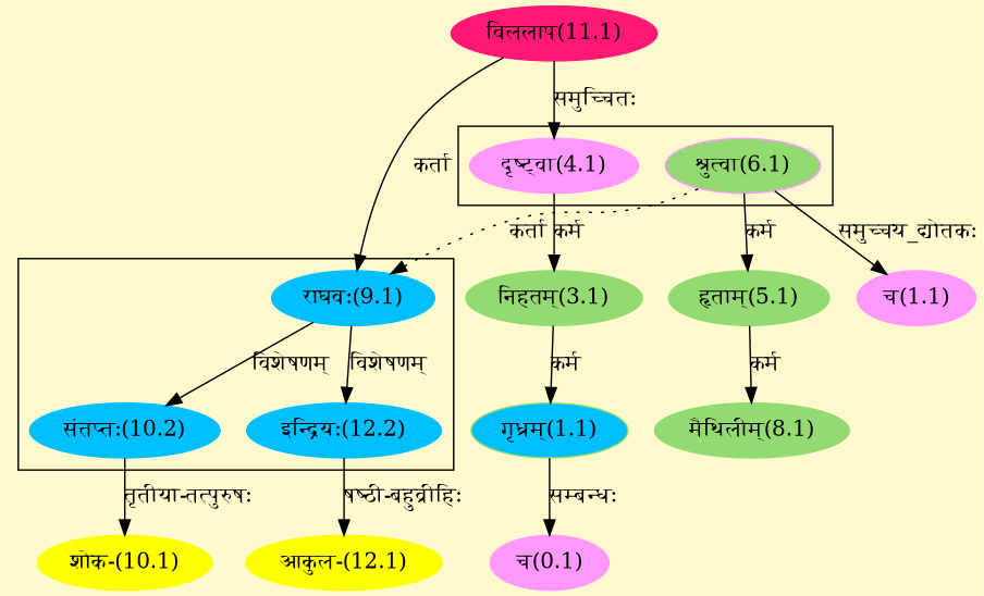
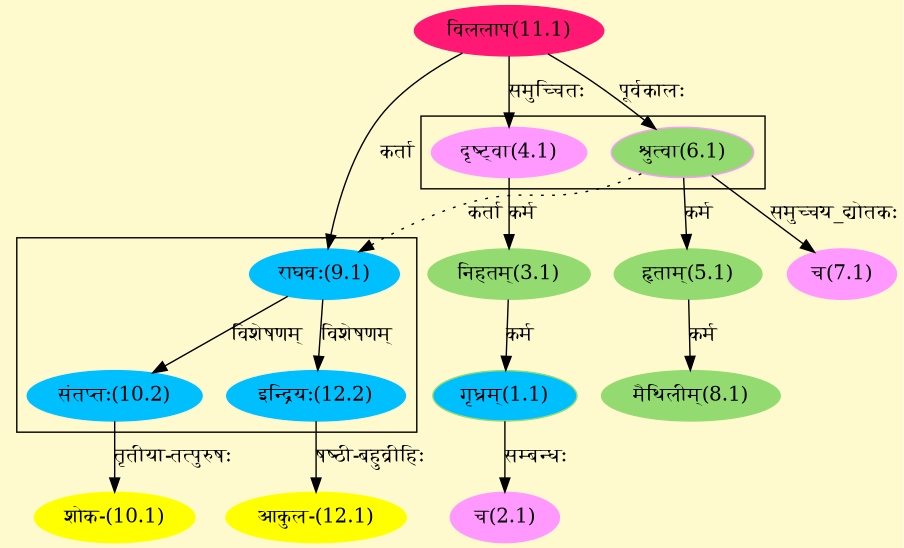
  digraph {
    bgcolor=lemonchiffon1
    compound=true
    rankdir=BT
    node [color="#FF99FF" style=filled]
    edge [dir=back]
    n1 [label="दृष्ट्वा(4.1)"]
    n2 [fillcolor="#93DB70" label="श्रुत्वा(6.1)"]
    n3 [color="#00BFFF" label="संतप्तः(10.2)"]
    n4 [color="#00BFFF" label="राघवः(9.1)"]
    n5 [color="#00BFFF" label="इन्द्रियः(12.2)"]
    n6 [color="#FF1975" label="विललाप(11.1)"]
    n7 [color="#93DB70" fillcolor="#00BFFF" label="गृध्रम्(1.1)"]
    n8 [color="#93DB70" label="निहतम्(3.1)"]
-   n9 [label="च(0.1)"]
+   n9 [label="च(2.1)"]
    n10 [color="#93DB70" label="हृताम्(5.1)"]
-   n11 [label="च(1.1)"]
+   n11 [label="च(7.1)"]
    n12 [color="#93DB70" label="मैथिलीम्(8.1)"]
    n13 [color="#FFFF00" label="शोक-(10.1)"]
    n14 [color="#FFFF00" label="आकुल-(12.1)"]
    subgraph cluster_1 {
      n1
      n2
    }
    subgraph cluster_2 {
      n3
      n4
      n5
    }
    n1 -> n6 [label="समुच्चितः"]
+   n2 -> n6 [label="पूर्वकालः"]
    n3 -> n4 [label="विशेषणम्"]
    n4 -> n2 [label="कर्ता" style=dotted]
    n4 -> n6 [label="कर्ता"]
    n5 -> n4 [label="विशेषणम्"]
    n7 -> n8 [label="कर्म"]
    n8 -> n1 [label="कर्म"]
    n9 -> n7 [label="सम्बन्धः"]
    n10 -> n2 [label="कर्म"]
    n11 -> n2 [label="समुच्चय_द्योतकः"]
    n12 -> n10 [label="कर्म"]
    n13 -> n3 [label="तृतीया-तत्पुरुषः"]
    n14 -> n5 [label="षष्ठी-बहुव्रीहिः"]
  }
